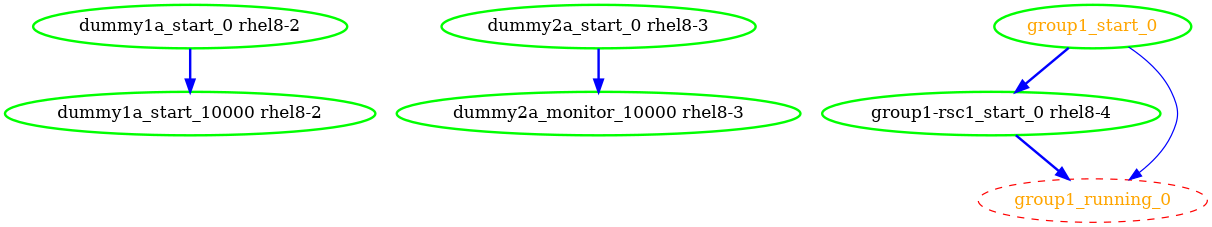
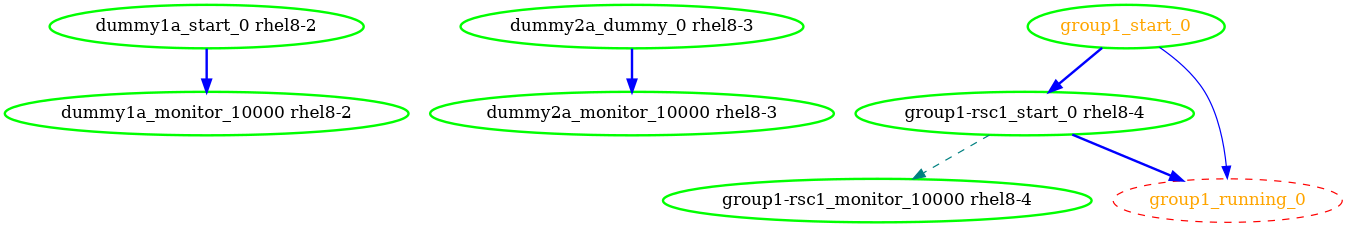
  digraph {
    node [color=green fontcolor=black style=bold]
    edge [color=blue style=bold]
    "dummy1a_start_0 rhel8-2"
-   "dummy1a_monitor_10000 rhel8-2" [label="dummy1a_start_10000 rhel8-2"]
-   "dummy2a_start_0 rhel8-3"
+   "dummy1a_monitor_10000 rhel8-2"
+   "dummy2a_start_0 rhel8-3" [label="dummy2a_dummy_0 rhel8-3"]
    "dummy2a_monitor_10000 rhel8-3"
    "group1-rsc1_start_0 rhel8-4"
+   "group1-rsc1_monitor_10000 rhel8-4"
    group1_running_0 [color=red fontcolor=orange style=dashed]
    group1_start_0 [fontcolor=orange]
    "dummy1a_start_0 rhel8-2" -> "dummy1a_monitor_10000 rhel8-2"
    "dummy2a_start_0 rhel8-3" -> "dummy2a_monitor_10000 rhel8-3"
+   "group1-rsc1_start_0 rhel8-4" -> "group1-rsc1_monitor_10000 rhel8-4" [color=teal style=dashed]
    "group1-rsc1_start_0 rhel8-4" -> group1_running_0
    group1_start_0 -> "group1-rsc1_start_0 rhel8-4"
    group1_start_0 -> group1_running_0 [style=solid]
  }
